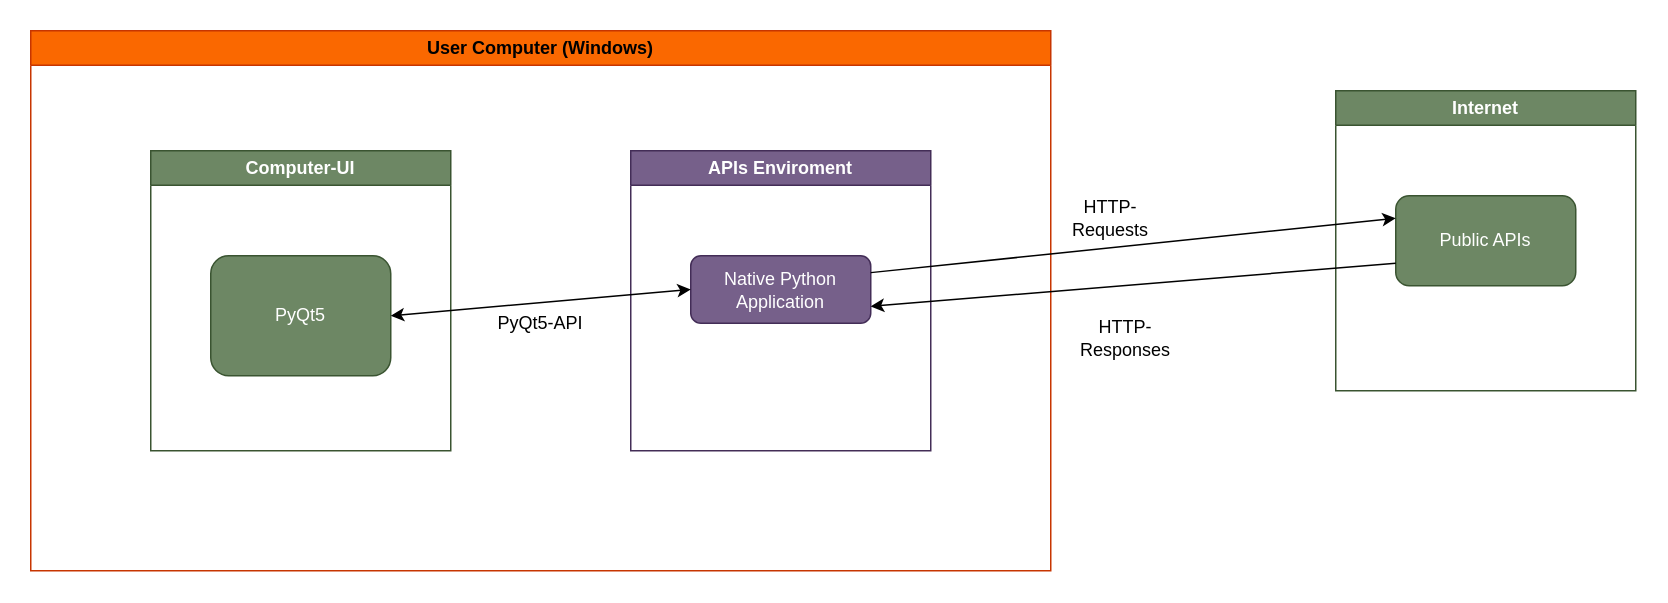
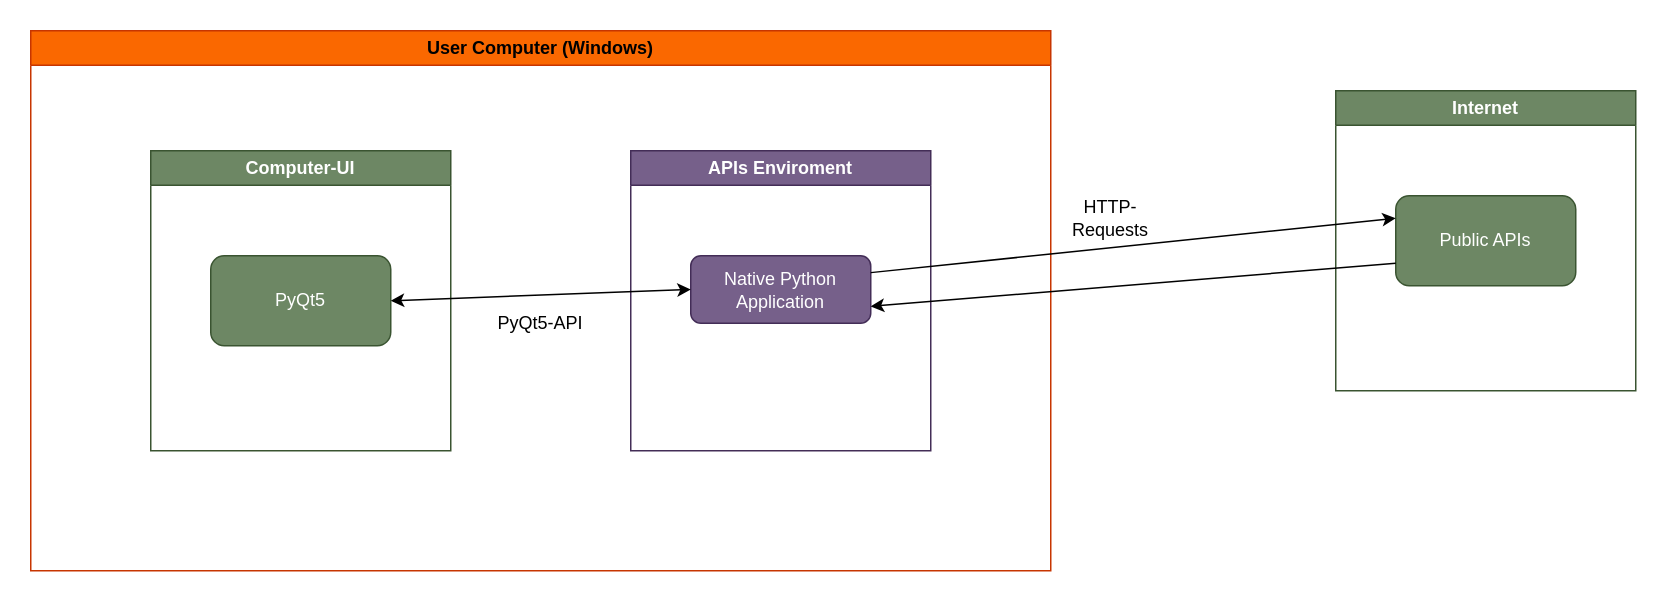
  <mxCell id="0" />
  <mxCell id="1" parent="0" />
  <mxCell id="2" value="User Computer (Windows)" style="swimlane;whiteSpace=wrap;html=1;fillColor=#fa6800;strokeColor=#C73500;fontColor=#000000;" vertex="1" parent="1"><mxGeometry x="20" y="20" width="680" height="360" as="geometry" /></mxCell>
  <mxCell id="3" value="APIs Enviroment" style="swimlane;whiteSpace=wrap;html=1;fillColor=#76608a;strokeColor=#432D57;fontColor=#ffffff;" vertex="1" parent="2"><mxGeometry x="400" y="80" width="200" height="200" as="geometry" /></mxCell>
  <mxCell id="4" value="Native Python Application" style="rounded=1;whiteSpace=wrap;html=1;fillColor=#76608a;strokeColor=#432D57;fontColor=#ffffff;" vertex="1" parent="3"><mxGeometry x="40" y="70" width="120" height="45" as="geometry" /></mxCell>
  <mxCell id="5" value="Computer-UI" style="swimlane;whiteSpace=wrap;html=1;fillColor=#6d8764;strokeColor=#3A5431;fontColor=#ffffff;" vertex="1" parent="2"><mxGeometry x="80" y="80" width="200" height="200" as="geometry" /></mxCell>
- <mxCell id="6" value="PyQt5" style="rounded=1;whiteSpace=wrap;html=1;fillColor=#6d8764;strokeColor=#3A5431;fontColor=#ffffff;" vertex="1" parent="5"><mxGeometry x="40" y="70" width="120" height="80" as="geometry" /></mxCell>
+ <mxCell id="6" value="PyQt5" style="rounded=1;whiteSpace=wrap;html=1;fillColor=#6d8764;strokeColor=#3A5431;fontColor=#ffffff;" vertex="1" parent="5"><mxGeometry x="40" y="70" width="120" height="60" as="geometry" /></mxCell>
  <mxCell id="7" value="" style="endArrow=classic;startArrow=classic;html=1;rounded=0;exitX=1;exitY=0.5;exitDx=0;exitDy=0;entryX=0;entryY=0.5;entryDx=0;entryDy=0;" edge="1" parent="2" source="6" target="4"><mxGeometry width="50" height="50" relative="1" as="geometry"><mxPoint x="290" y="220" as="sourcePoint" /><mxPoint x="340" y="170" as="targetPoint" /></mxGeometry></mxCell>
  <mxCell id="8" value="PyQt5-API" style="text;html=1;align=center;verticalAlign=middle;whiteSpace=wrap;rounded=0;" vertex="1" parent="2"><mxGeometry x="305" y="180" width="70" height="30" as="geometry" /></mxCell>
  <mxCell id="9" value="Internet" style="swimlane;whiteSpace=wrap;html=1;fillColor=#6d8764;fontColor=#ffffff;strokeColor=#3A5431;" vertex="1" parent="1"><mxGeometry x="890" y="60" width="200" height="200" as="geometry" /></mxCell>
  <mxCell id="10" value="Public APIs" style="rounded=1;whiteSpace=wrap;html=1;fillColor=#6d8764;fontColor=#ffffff;strokeColor=#3A5431;" vertex="1" parent="9"><mxGeometry x="40" y="70" width="120" height="60" as="geometry" /></mxCell>
  <mxCell id="11" value="" style="endArrow=classic;html=1;rounded=0;exitX=1;exitY=0.25;exitDx=0;exitDy=0;entryX=0;entryY=0.25;entryDx=0;entryDy=0;" edge="1" parent="1" source="4" target="10"><mxGeometry width="50" height="50" relative="1" as="geometry"><mxPoint x="630" y="240" as="sourcePoint" /><mxPoint x="680" y="190" as="targetPoint" /></mxGeometry></mxCell>
  <mxCell id="12" value="HTTP-Requests" style="text;html=1;align=center;verticalAlign=middle;whiteSpace=wrap;rounded=0;" vertex="1" parent="1"><mxGeometry x="710" y="130" width="60" height="30" as="geometry" /></mxCell>
  <mxCell id="13" value="" style="endArrow=classic;html=1;rounded=0;entryX=1;entryY=0.75;entryDx=0;entryDy=0;exitX=0;exitY=0.75;exitDx=0;exitDy=0;" edge="1" parent="1" source="10" target="4"><mxGeometry width="50" height="50" relative="1" as="geometry"><mxPoint x="640" y="240" as="sourcePoint" /><mxPoint x="690" y="190" as="targetPoint" /></mxGeometry></mxCell>
- <mxCell id="14" value="HTTP-Responses" style="text;html=1;align=center;verticalAlign=middle;whiteSpace=wrap;rounded=0;" vertex="1" parent="1"><mxGeometry x="720" y="210" width="60" height="30" as="geometry" /></mxCell>
